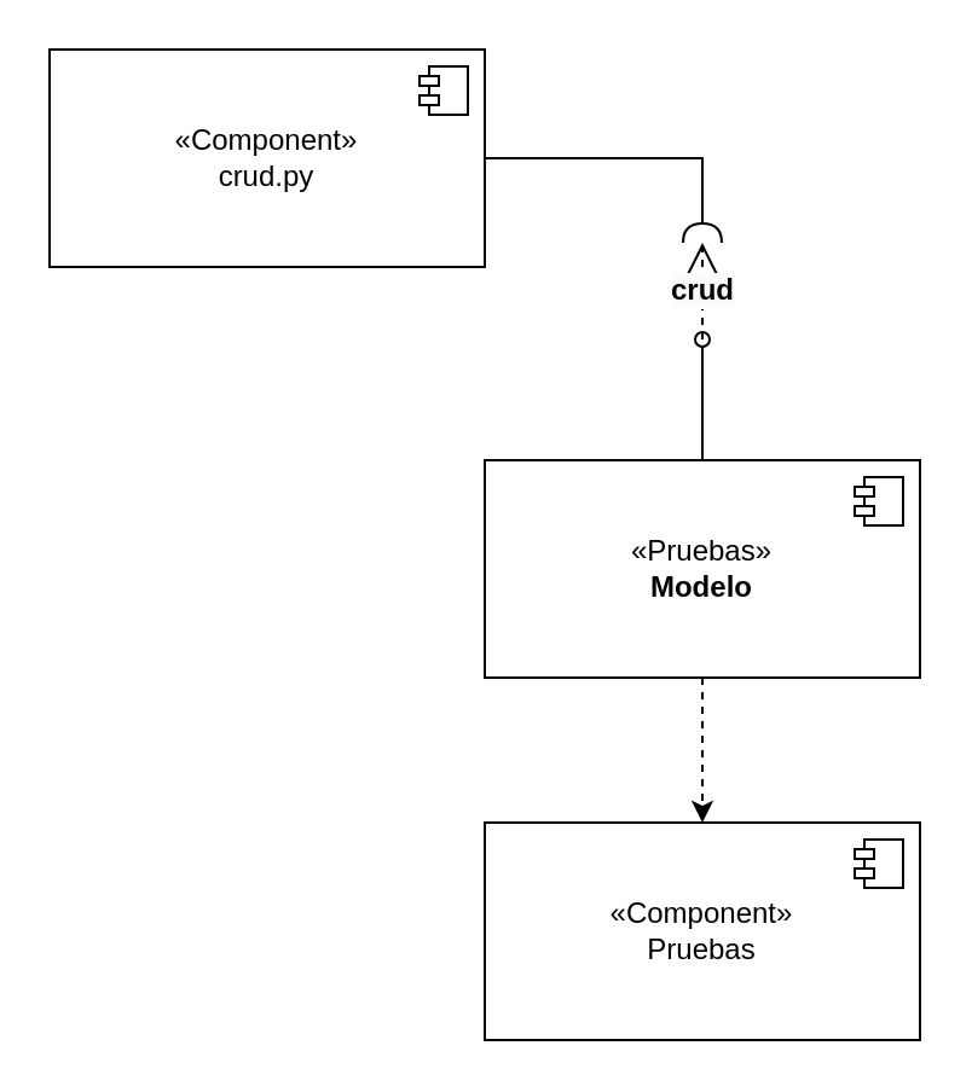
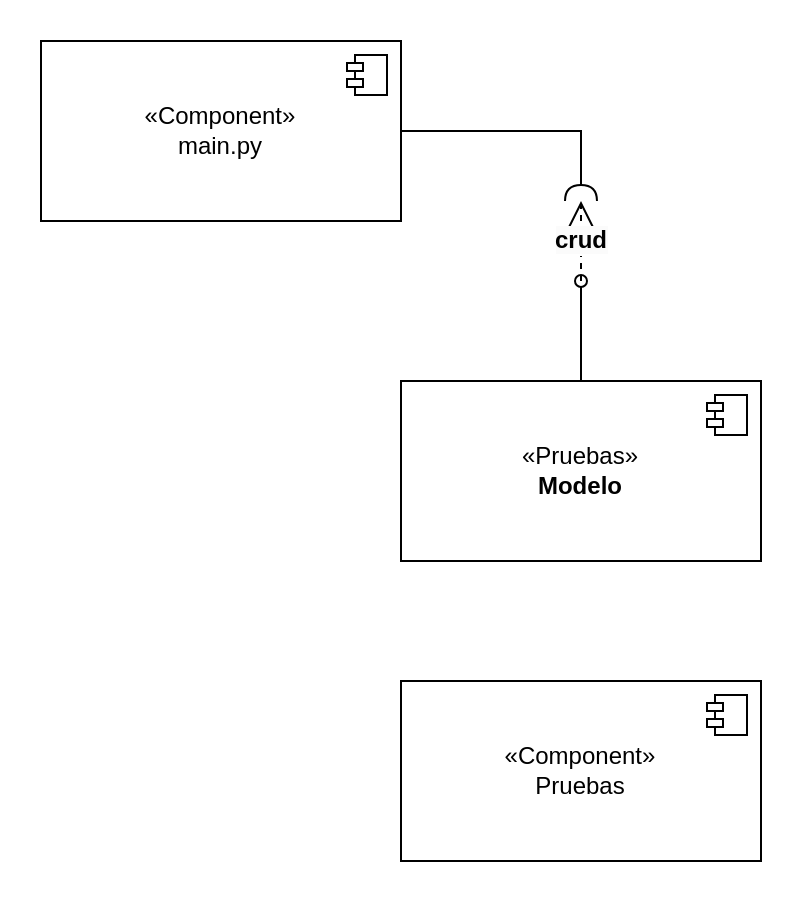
  <mxCell id="0" />
  <mxCell id="1" parent="0" />
  <mxCell id="2" value="&lt;b style=&quot;font-size: 12px; text-wrap: wrap; background-color: rgb(251, 251, 251);&quot;&gt;crud&lt;/b&gt;" style="endArrow=open;endFill=1;endSize=12;html=1;rounded=0;dashed=1;" parent="1" edge="1"><mxGeometry width="160" relative="1" as="geometry"><mxPoint x="290" y="140" as="sourcePoint" /><mxPoint x="290" y="100" as="targetPoint" /></mxGeometry></mxCell>
- <mxCell id="3" value="«Component»&lt;div&gt;crud.py&lt;/div&gt;" style="html=1;dropTarget=0;whiteSpace=wrap;" parent="1" vertex="1"><mxGeometry x="20" y="20" width="180" height="90" as="geometry" /></mxCell>
+ <mxCell id="3" value="«Component»&lt;div&gt;main.py&lt;/div&gt;" style="html=1;dropTarget=0;whiteSpace=wrap;" parent="1" vertex="1"><mxGeometry x="20" y="20" width="180" height="90" as="geometry" /></mxCell>
  <mxCell id="4" value="" style="shape=module;jettyWidth=8;jettyHeight=4;" parent="3" vertex="1"><mxGeometry x="1" width="20" height="20" relative="1" as="geometry"><mxPoint x="-27" y="7" as="offset" /></mxGeometry></mxCell>
  <mxCell id="5" style="edgeStyle=orthogonalEdgeStyle;rounded=0;orthogonalLoop=1;jettySize=auto;html=1;exitX=0.5;exitY=0;exitDx=0;exitDy=0;endArrow=oval;endFill=0;" parent="1" source="7" edge="1"><mxGeometry relative="1" as="geometry"><mxPoint x="290" y="140" as="targetPoint" /><mxPoint x="330" y="145" as="sourcePoint" /></mxGeometry></mxCell>
- <mxCell id="6" style="edgeStyle=orthogonalEdgeStyle;rounded=0;orthogonalLoop=1;jettySize=auto;html=1;entryX=0.5;entryY=0;entryDx=0;entryDy=0;dashed=1;" parent="1" source="7" target="10" edge="1"><mxGeometry relative="1" as="geometry" /></mxCell>
  <mxCell id="7" value="«Pruebas»&lt;br&gt;&lt;b&gt;Modelo&lt;/b&gt;" style="html=1;dropTarget=0;whiteSpace=wrap;" parent="1" vertex="1"><mxGeometry x="200" y="190" width="180" height="90" as="geometry" /></mxCell>
  <mxCell id="8" value="" style="shape=module;jettyWidth=8;jettyHeight=4;" parent="7" vertex="1"><mxGeometry x="1" width="20" height="20" relative="1" as="geometry"><mxPoint x="-27" y="7" as="offset" /></mxGeometry></mxCell>
  <mxCell id="9" style="edgeStyle=orthogonalEdgeStyle;rounded=0;orthogonalLoop=1;jettySize=auto;html=1;exitX=1;exitY=0.5;exitDx=0;exitDy=0;endArrow=halfCircle;endFill=0;" parent="1" source="3" edge="1"><mxGeometry relative="1" as="geometry"><mxPoint x="290" y="100" as="targetPoint" /><mxPoint x="310" y="75" as="sourcePoint" /><Array as="points"><mxPoint x="290" y="65" /></Array></mxGeometry></mxCell>
  <mxCell id="10" value="«Component»&lt;div&gt;Pruebas&lt;/div&gt;" style="html=1;dropTarget=0;whiteSpace=wrap;" parent="1" vertex="1"><mxGeometry x="200" y="340" width="180" height="90" as="geometry" /></mxCell>
  <mxCell id="11" value="" style="shape=module;jettyWidth=8;jettyHeight=4;" parent="10" vertex="1"><mxGeometry x="1" width="20" height="20" relative="1" as="geometry"><mxPoint x="-27" y="7" as="offset" /></mxGeometry></mxCell>
